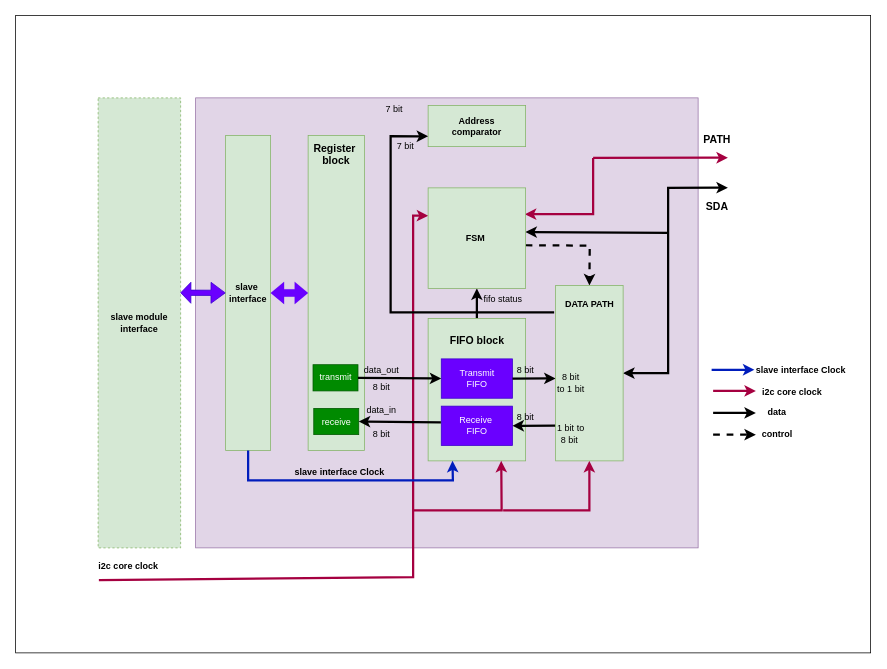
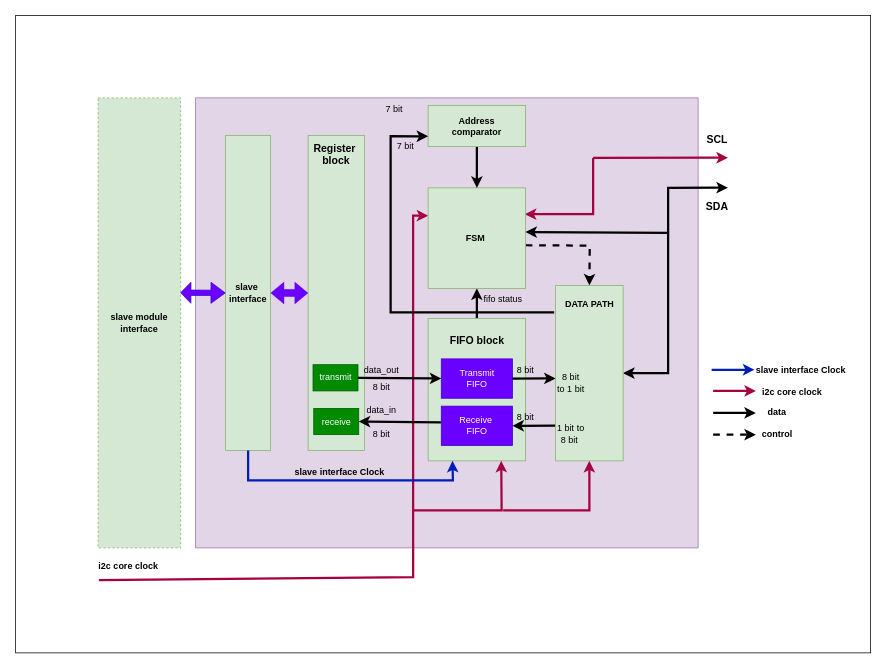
  <mxCell id="0" />
  <mxCell id="1" parent="0" />
  <mxCell id="2" value="" style="rounded=0;whiteSpace=wrap;html=1;" parent="1" vertex="1"><mxGeometry x="20" y="20" width="1140" height="850" as="geometry" /></mxCell>
  <mxCell id="3" value="" style="rounded=0;whiteSpace=wrap;html=1;fillColor=#e1d5e7;strokeColor=#9673a6;" parent="1" vertex="1"><mxGeometry x="260" y="130" width="670" height="600" as="geometry" /></mxCell>
  <mxCell id="4" value="&lt;b&gt;slave module interface&lt;/b&gt;" style="rounded=0;whiteSpace=wrap;html=1;fillColor=#d5e8d4;strokeColor=#82b366;dashed=1;" parent="1" vertex="1"><mxGeometry x="130" y="130" width="110" height="600" as="geometry" /></mxCell>
  <mxCell id="5" value="&lt;b&gt;slave&amp;nbsp; interface&lt;/b&gt;" style="rounded=0;whiteSpace=wrap;html=1;fillColor=#d5e8d4;strokeColor=#82b366;" parent="1" vertex="1"><mxGeometry x="300" y="180" width="60" height="420" as="geometry" /></mxCell>
  <mxCell id="6" value="" style="shape=flexArrow;endArrow=classic;startArrow=classic;html=1;rounded=0;exitX=0.997;exitY=0.433;exitDx=0;exitDy=0;entryX=0;entryY=0.5;entryDx=0;entryDy=0;exitPerimeter=0;width=7.059;startSize=4.176;fillColor=#6a00ff;strokeColor=#3700CC;" parent="1" source="4" target="5" edge="1"><mxGeometry width="100" height="100" relative="1" as="geometry"><mxPoint x="500" y="420" as="sourcePoint" /><mxPoint x="600" y="320" as="targetPoint" /></mxGeometry></mxCell>
  <mxCell id="7" value="" style="rounded=0;whiteSpace=wrap;html=1;fillColor=#d5e8d4;strokeColor=#82b366;" parent="1" vertex="1"><mxGeometry x="410" y="180" width="75" height="420" as="geometry" /></mxCell>
  <mxCell id="8" value="&lt;b style=&quot;font-size: 14px;&quot;&gt;Register&amp;nbsp;&lt;br&gt;block&lt;/b&gt;" style="text;html=1;align=center;verticalAlign=middle;resizable=0;points=[];autosize=1;strokeColor=none;fillColor=none;" parent="1" vertex="1"><mxGeometry x="406.5" y="180" width="80" height="50" as="geometry" /></mxCell>
  <mxCell id="9" value="transmit" style="rounded=0;whiteSpace=wrap;html=1;fillColor=#008a00;strokeColor=#005700;fontColor=#ffffff;" parent="1" vertex="1"><mxGeometry x="416.5" y="485.75" width="60" height="35" as="geometry" /></mxCell>
  <mxCell id="10" value="receive" style="rounded=0;whiteSpace=wrap;html=1;fillColor=#008a00;strokeColor=#005700;fontColor=#ffffff;" parent="1" vertex="1"><mxGeometry x="417.5" y="544" width="60" height="35" as="geometry" /></mxCell>
  <mxCell id="11" value="" style="shape=flexArrow;endArrow=classic;startArrow=classic;html=1;rounded=0;exitX=1;exitY=0.5;exitDx=0;exitDy=0;fillColor=#6a00ff;strokeColor=#3700CC;strokeWidth=0;" parent="1" source="5" edge="1"><mxGeometry width="100" height="100" relative="1" as="geometry"><mxPoint x="380" y="389" as="sourcePoint" /><mxPoint x="410" y="390" as="targetPoint" /></mxGeometry></mxCell>
  <mxCell id="12" style="edgeStyle=orthogonalEdgeStyle;rounded=0;orthogonalLoop=1;jettySize=auto;html=1;exitX=1;exitY=0.5;exitDx=0;exitDy=0;entryX=0.5;entryY=0;entryDx=0;entryDy=0;dashed=1;strokeWidth=3;" parent="1" edge="1"><mxGeometry relative="1" as="geometry"><mxPoint x="700" y="326.5" as="sourcePoint" /><mxPoint x="785" y="380" as="targetPoint" /></mxGeometry></mxCell>
  <mxCell id="13" style="edgeStyle=orthogonalEdgeStyle;rounded=0;orthogonalLoop=1;jettySize=auto;html=1;entryX=0.5;entryY=1;entryDx=0;entryDy=0;strokeWidth=3;" parent="1" source="14" target="33" edge="1"><mxGeometry relative="1" as="geometry" /></mxCell>
  <mxCell id="14" value="" style="rounded=0;whiteSpace=wrap;html=1;fillColor=#d5e8d4;strokeColor=#82b366;" parent="1" vertex="1"><mxGeometry x="570" y="424" width="130" height="190" as="geometry" /></mxCell>
  <mxCell id="15" value="Transmit&lt;br&gt;FIFO" style="rounded=0;whiteSpace=wrap;html=1;fillColor=#6a00ff;fontColor=#ffffff;strokeColor=#3700CC;" parent="1" vertex="1"><mxGeometry x="587.5" y="478" width="95" height="52.5" as="geometry" /></mxCell>
  <mxCell id="16" value="Receive&amp;nbsp;&lt;br&gt;FIFO" style="rounded=0;whiteSpace=wrap;html=1;fillColor=#6a00ff;fontColor=#ffffff;strokeColor=#3700CC;" parent="1" vertex="1"><mxGeometry x="587.5" y="541" width="95" height="52.5" as="geometry" /></mxCell>
  <mxCell id="17" value="&lt;b&gt;&lt;font style=&quot;font-size: 14px;&quot;&gt;FIFO block&lt;/font&gt;&lt;/b&gt;" style="text;html=1;align=center;verticalAlign=middle;resizable=0;points=[];autosize=1;strokeColor=none;fillColor=none;" parent="1" vertex="1"><mxGeometry x="585" y="439" width="100" height="30" as="geometry" /></mxCell>
  <mxCell id="18" value="" style="endArrow=classic;html=1;rounded=0;exitX=0.11;exitY=1.1;exitDx=0;exitDy=0;entryX=0.001;entryY=0.159;entryDx=0;entryDy=0;strokeWidth=3;fillColor=#d80073;strokeColor=#A50040;entryPerimeter=0;exitPerimeter=0;" parent="1" source="51" edge="1"><mxGeometry width="50" height="50" relative="1" as="geometry"><mxPoint x="333.5" y="771.25" as="sourcePoint" /><mxPoint x="570.13" y="287.285" as="targetPoint" /><Array as="points"><mxPoint x="550" y="769" /><mxPoint x="550" y="680" /><mxPoint x="550" y="287" /></Array></mxGeometry></mxCell>
  <mxCell id="19" value="" style="endArrow=classic;html=1;rounded=0;exitX=1;exitY=0.5;exitDx=0;exitDy=0;entryX=0;entryY=0.5;entryDx=0;entryDy=0;strokeWidth=3;" parent="1" source="9" target="15" edge="1"><mxGeometry width="50" height="50" relative="1" as="geometry"><mxPoint x="540" y="470" as="sourcePoint" /><mxPoint x="590" y="420" as="targetPoint" /></mxGeometry></mxCell>
  <mxCell id="20" value="" style="endArrow=classic;html=1;rounded=0;exitX=-0.005;exitY=0.41;exitDx=0;exitDy=0;exitPerimeter=0;entryX=1;entryY=0.5;entryDx=0;entryDy=0;strokeWidth=3;" parent="1" source="16" target="10" edge="1"><mxGeometry width="50" height="50" relative="1" as="geometry"><mxPoint x="505" y="560" as="sourcePoint" /><mxPoint x="555" y="510" as="targetPoint" /></mxGeometry></mxCell>
  <mxCell id="21" value="" style="endArrow=classic;html=1;rounded=0;exitX=0.5;exitY=1;exitDx=0;exitDy=0;entryX=0.25;entryY=1;entryDx=0;entryDy=0;strokeWidth=3;fillColor=#0050ef;strokeColor=#001DBC;" parent="1" source="5" target="14" edge="1"><mxGeometry width="50" height="50" relative="1" as="geometry"><mxPoint x="370" y="650" as="sourcePoint" /><mxPoint x="420" y="600" as="targetPoint" /><Array as="points"><mxPoint x="330" y="640" /><mxPoint x="603" y="640" /></Array></mxGeometry></mxCell>
  <mxCell id="22" value="" style="endArrow=classic;html=1;rounded=0;entryX=0.75;entryY=1;entryDx=0;entryDy=0;strokeWidth=3;fillColor=#d80073;strokeColor=#A50040;" parent="1" target="14" edge="1"><mxGeometry width="50" height="50" relative="1" as="geometry"><mxPoint x="550" y="680" as="sourcePoint" /><mxPoint x="660" y="640" as="targetPoint" /><Array as="points"><mxPoint x="668" y="680" /></Array></mxGeometry></mxCell>
  <mxCell id="23" value="" style="endArrow=classic;html=1;rounded=0;exitX=1;exitY=0.5;exitDx=0;exitDy=0;entryX=0;entryY=0.53;entryDx=0;entryDy=0;strokeWidth=3;entryPerimeter=0;" parent="1" source="15" edge="1"><mxGeometry width="50" height="50" relative="1" as="geometry"><mxPoint x="730" y="395" as="sourcePoint" /><mxPoint x="740" y="504.02" as="targetPoint" /></mxGeometry></mxCell>
  <mxCell id="24" value="" style="endArrow=classic;html=1;rounded=0;entryX=1;entryY=0.5;entryDx=0;entryDy=0;strokeWidth=3;" parent="1" target="16" edge="1"><mxGeometry width="50" height="50" relative="1" as="geometry"><mxPoint x="740" y="567" as="sourcePoint" /><mxPoint x="620" y="370" as="targetPoint" /></mxGeometry></mxCell>
  <mxCell id="25" value="" style="endArrow=classic;html=1;rounded=0;entryX=0.911;entryY=0.069;entryDx=0;entryDy=0;entryPerimeter=0;strokeWidth=3;fillColor=#d80073;strokeColor=#A50040;" parent="1" edge="1"><mxGeometry width="50" height="50" relative="1" as="geometry"><mxPoint x="790" y="210" as="sourcePoint" /><mxPoint x="969.69" y="209.812" as="targetPoint" /></mxGeometry></mxCell>
  <mxCell id="26" value="" style="endArrow=classic;startArrow=classic;html=1;rounded=0;entryX=0.911;entryY=0.14;entryDx=0;entryDy=0;entryPerimeter=0;strokeWidth=3;exitX=1;exitY=0.5;exitDx=0;exitDy=0;" parent="1" edge="1"><mxGeometry width="50" height="50" relative="1" as="geometry"><mxPoint x="830" y="497" as="sourcePoint" /><mxPoint x="969.69" y="249.75" as="targetPoint" /><Array as="points"><mxPoint x="890" y="497" /><mxPoint x="890" y="250" /></Array></mxGeometry></mxCell>
  <mxCell id="27" value="" style="endArrow=classic;html=1;rounded=0;entryX=0.992;entryY=0.183;entryDx=0;entryDy=0;entryPerimeter=0;strokeWidth=3;fillColor=#d80073;strokeColor=#A50040;" parent="1" edge="1"><mxGeometry width="50" height="50" relative="1" as="geometry"><mxPoint x="790" y="210" as="sourcePoint" /><mxPoint x="698.96" y="285.045" as="targetPoint" /><Array as="points"><mxPoint x="790" y="285" /><mxPoint x="740" y="285" /></Array></mxGeometry></mxCell>
- <mxCell id="28" value="&lt;b&gt;&lt;font style=&quot;font-size: 14px;&quot;&gt;PATH&lt;/font&gt;&lt;/b&gt;" style="text;html=1;align=center;verticalAlign=middle;resizable=0;points=[];autosize=1;strokeColor=none;fillColor=none;" parent="1" vertex="1"><mxGeometry x="930" y="171" width="50" height="30" as="geometry" /></mxCell>
+ <mxCell id="28" value="&lt;b&gt;&lt;font style=&quot;font-size: 14px;&quot;&gt;SCL&lt;/font&gt;&lt;/b&gt;" style="text;html=1;align=center;verticalAlign=middle;resizable=0;points=[];autosize=1;strokeColor=none;fillColor=none;" parent="1" vertex="1"><mxGeometry x="930" y="171" width="50" height="30" as="geometry" /></mxCell>
  <mxCell id="29" value="&lt;b&gt;&lt;font style=&quot;font-size: 14px;&quot;&gt;SDA&lt;/font&gt;&lt;/b&gt;" style="text;html=1;align=center;verticalAlign=middle;resizable=0;points=[];autosize=1;strokeColor=none;fillColor=none;" parent="1" vertex="1"><mxGeometry x="930" y="260" width="50" height="30" as="geometry" /></mxCell>
  <mxCell id="30" value="&lt;b&gt;&amp;nbsp;slave interface Clock&lt;/b&gt;" style="text;html=1;align=center;verticalAlign=middle;resizable=0;points=[];autosize=1;strokeColor=none;fillColor=none;" parent="1" vertex="1"><mxGeometry x="375" y="614" width="150" height="30" as="geometry" /></mxCell>
  <mxCell id="31" value="" style="endArrow=classic;html=1;rounded=0;entryX=0.5;entryY=1;entryDx=0;entryDy=0;strokeWidth=3;fillColor=#d80073;strokeColor=#A50040;" parent="1" edge="1"><mxGeometry width="50" height="50" relative="1" as="geometry"><mxPoint x="670" y="680" as="sourcePoint" /><mxPoint x="785" y="614" as="targetPoint" /><Array as="points"><mxPoint x="785" y="680" /></Array></mxGeometry></mxCell>
  <mxCell id="32" value="" style="endArrow=classic;html=1;rounded=0;entryX=0.998;entryY=0.346;entryDx=0;entryDy=0;entryPerimeter=0;strokeWidth=3;" parent="1" edge="1"><mxGeometry width="50" height="50" relative="1" as="geometry"><mxPoint x="890" y="310" as="sourcePoint" /><mxPoint x="699.74" y="308.79" as="targetPoint" /></mxGeometry></mxCell>
  <mxCell id="33" value="&lt;b&gt;FSM&amp;nbsp;&lt;/b&gt;" style="rounded=0;whiteSpace=wrap;html=1;fillColor=#d5e8d4;strokeColor=#82b366;" parent="1" vertex="1"><mxGeometry x="570" y="250" width="130" height="134" as="geometry" /></mxCell>
+ <mxCell id="34" style="edgeStyle=orthogonalEdgeStyle;rounded=0;orthogonalLoop=1;jettySize=auto;html=1;strokeWidth=3;" parent="1" source="35" target="33" edge="1"><mxGeometry relative="1" as="geometry" /></mxCell>
  <mxCell id="35" value="&lt;b&gt;Address &lt;br&gt;comparator&lt;/b&gt;" style="rounded=0;whiteSpace=wrap;html=1;fillColor=#d5e8d4;strokeColor=#82b366;" parent="1" vertex="1"><mxGeometry x="570" y="140" width="130" height="55" as="geometry" /></mxCell>
  <mxCell id="36" value="" style="endArrow=classic;html=1;rounded=0;exitX=-0.022;exitY=0.154;exitDx=0;exitDy=0;exitPerimeter=0;entryX=0;entryY=0.75;entryDx=0;entryDy=0;strokeWidth=3;" parent="1" target="35" edge="1"><mxGeometry width="50" height="50" relative="1" as="geometry"><mxPoint x="738.02" y="416.036" as="sourcePoint" /><mxPoint x="620" y="340" as="targetPoint" /><Array as="points"><mxPoint x="520" y="416" /><mxPoint x="520" y="181" /></Array></mxGeometry></mxCell>
  <mxCell id="37" value="&lt;font&gt;fifo status&lt;/font&gt;" style="text;strokeColor=none;align=center;fillColor=none;html=1;verticalAlign=middle;whiteSpace=wrap;rounded=0;fontColor=default;" parent="1" vertex="1"><mxGeometry x="640" y="384" width="60" height="30" as="geometry" /></mxCell>
  <mxCell id="38" value="&lt;font&gt;data_out&lt;/font&gt;" style="text;strokeColor=none;align=center;fillColor=none;html=1;verticalAlign=middle;whiteSpace=wrap;rounded=0;fontColor=default;" parent="1" vertex="1"><mxGeometry x="477.5" y="478" width="60" height="30" as="geometry" /></mxCell>
  <mxCell id="39" value="&lt;font&gt;data_in&lt;/font&gt;" style="text;strokeColor=none;align=center;fillColor=none;html=1;verticalAlign=middle;whiteSpace=wrap;rounded=0;fontColor=default;" parent="1" vertex="1"><mxGeometry x="477.5" y="530.5" width="60" height="30" as="geometry" /></mxCell>
  <mxCell id="40" value="" style="endArrow=classic;html=1;rounded=0;exitX=1;exitY=0.5;exitDx=0;exitDy=0;entryX=0;entryY=0.53;entryDx=0;entryDy=0;strokeWidth=3;entryPerimeter=0;" parent="1" edge="1"><mxGeometry width="50" height="50" relative="1" as="geometry"><mxPoint x="950" y="550" as="sourcePoint" /><mxPoint x="1007" y="550" as="targetPoint" /></mxGeometry></mxCell>
  <mxCell id="41" value="" style="endArrow=classic;html=1;rounded=0;exitX=1;exitY=0.5;exitDx=0;exitDy=0;entryX=0;entryY=0.53;entryDx=0;entryDy=0;strokeWidth=3;entryPerimeter=0;dashed=1;" parent="1" edge="1"><mxGeometry width="50" height="50" relative="1" as="geometry"><mxPoint x="950" y="579" as="sourcePoint" /><mxPoint x="1007" y="579" as="targetPoint" /></mxGeometry></mxCell>
  <mxCell id="42" value="" style="endArrow=classic;html=1;rounded=0;exitX=1;exitY=0.5;exitDx=0;exitDy=0;entryX=0;entryY=0.53;entryDx=0;entryDy=0;strokeWidth=3;entryPerimeter=0;fillColor=#f8cecc;strokeColor=#a50040;" parent="1" edge="1"><mxGeometry width="50" height="50" relative="1" as="geometry"><mxPoint x="950" y="520.75" as="sourcePoint" /><mxPoint x="1007" y="520.75" as="targetPoint" /></mxGeometry></mxCell>
  <mxCell id="43" value="&lt;b&gt;data&lt;/b&gt;" style="text;html=1;align=center;verticalAlign=middle;resizable=0;points=[];autosize=1;strokeColor=none;fillColor=none;" parent="1" vertex="1"><mxGeometry x="1010" y="534" width="50" height="30" as="geometry" /></mxCell>
  <mxCell id="44" value="&lt;b&gt;control&lt;/b&gt;" style="text;html=1;align=center;verticalAlign=middle;resizable=0;points=[];autosize=1;strokeColor=none;fillColor=none;" parent="1" vertex="1"><mxGeometry x="1005" y="564" width="60" height="30" as="geometry" /></mxCell>
  <mxCell id="45" value="8 bit" style="text;strokeColor=none;align=center;fillColor=none;html=1;verticalAlign=middle;whiteSpace=wrap;rounded=0;fontColor=default;" parent="1" vertex="1"><mxGeometry x="477.5" y="500.5" width="60" height="30" as="geometry" /></mxCell>
  <mxCell id="46" value="&lt;font&gt;8 bit&lt;/font&gt;" style="text;strokeColor=none;align=center;fillColor=none;html=1;verticalAlign=middle;whiteSpace=wrap;rounded=0;fontColor=default;" parent="1" vertex="1"><mxGeometry x="477.5" y="564" width="60" height="30" as="geometry" /></mxCell>
  <mxCell id="47" value="8 bit" style="text;strokeColor=none;align=center;fillColor=none;html=1;verticalAlign=middle;whiteSpace=wrap;rounded=0;fontColor=default;" parent="1" vertex="1"><mxGeometry x="670" y="478" width="60" height="30" as="geometry" /></mxCell>
  <mxCell id="48" value="8 bit" style="text;strokeColor=none;align=center;fillColor=none;html=1;verticalAlign=middle;whiteSpace=wrap;rounded=0;fontColor=default;" parent="1" vertex="1"><mxGeometry x="670" y="541" width="60" height="30" as="geometry" /></mxCell>
  <mxCell id="49" value="7 bit" style="text;strokeColor=none;align=center;fillColor=none;html=1;verticalAlign=middle;whiteSpace=wrap;rounded=0;fontColor=default;" parent="1" vertex="1"><mxGeometry x="495" y="130" width="60" height="30" as="geometry" /></mxCell>
  <mxCell id="50" value="7 bit" style="text;strokeColor=none;align=center;fillColor=none;html=1;verticalAlign=middle;whiteSpace=wrap;rounded=0;fontColor=default;" parent="1" vertex="1"><mxGeometry x="510" y="180" width="60" height="30" as="geometry" /></mxCell>
  <mxCell id="51" value="&lt;b&gt;i2c core clock&lt;/b&gt;" style="text;html=1;align=center;verticalAlign=middle;resizable=0;points=[];autosize=1;strokeColor=none;fillColor=none;" parent="1" vertex="1"><mxGeometry x="120" y="740" width="100" height="30" as="geometry" /></mxCell>
  <mxCell id="52" value="" style="endArrow=classic;html=1;rounded=0;exitX=1;exitY=0.5;exitDx=0;exitDy=0;entryX=0;entryY=0.53;entryDx=0;entryDy=0;strokeWidth=3;entryPerimeter=0;fillColor=#0050ef;strokeColor=#001DBC;" parent="1" edge="1"><mxGeometry width="50" height="50" relative="1" as="geometry"><mxPoint x="948" y="492.5" as="sourcePoint" /><mxPoint x="1005" y="492.5" as="targetPoint" /></mxGeometry></mxCell>
  <mxCell id="53" value="&lt;b&gt;i2c core clock&lt;/b&gt;" style="text;html=1;align=center;verticalAlign=middle;resizable=0;points=[];autosize=1;strokeColor=none;fillColor=none;" parent="1" vertex="1"><mxGeometry x="1005" y="508" width="100" height="30" as="geometry" /></mxCell>
  <mxCell id="54" value="&lt;b&gt;&amp;nbsp;slave interface Clock&lt;/b&gt;" style="text;html=1;align=center;verticalAlign=middle;resizable=0;points=[];autosize=1;strokeColor=none;fillColor=none;" parent="1" vertex="1"><mxGeometry x="990" y="478" width="150" height="30" as="geometry" /></mxCell>
  <mxCell id="55" value="" style="rounded=0;whiteSpace=wrap;html=1;fillColor=#d5e8d4;strokeColor=#82b366;" vertex="1" parent="1"><mxGeometry x="740" y="380" width="90" height="234" as="geometry" /></mxCell>
  <mxCell id="56" value="8 bit &lt;br&gt;to 1 bit" style="text;html=1;align=center;verticalAlign=middle;resizable=0;points=[];autosize=1;strokeColor=none;fillColor=none;" vertex="1" parent="1"><mxGeometry x="730" y="489.75" width="60" height="40" as="geometry" /></mxCell>
  <mxCell id="57" value="1 bit to &lt;br&gt;8 bit&amp;nbsp;" style="text;html=1;align=center;verticalAlign=middle;resizable=0;points=[];autosize=1;strokeColor=none;fillColor=none;" vertex="1" parent="1"><mxGeometry x="730" y="557.5" width="60" height="40" as="geometry" /></mxCell>
  <mxCell id="58" value="&lt;b&gt;DATA PATH&lt;/b&gt;" style="text;html=1;align=center;verticalAlign=middle;resizable=0;points=[];autosize=1;strokeColor=none;fillColor=none;" vertex="1" parent="1"><mxGeometry x="740" y="390" width="90" height="30" as="geometry" /></mxCell>
